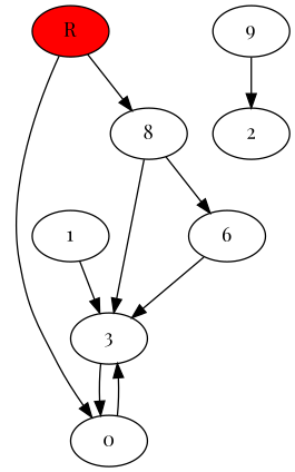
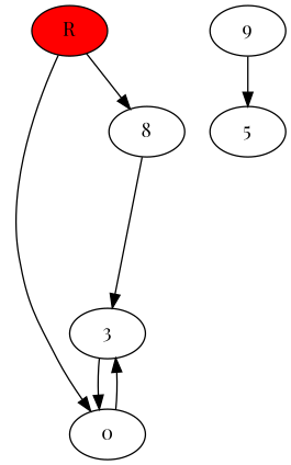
  digraph {
    fontname="Playfair Display"
    node [fontname="Playfair Display"]
    edge [fontname="Playfair Display"]
-   1
    3
    n3 [label=0]
-   6
    9
-   5 [label=2]
+   5
    8
    R [fillcolor="#ff0000" style=filled]
-   1 -> 3
    3 -> n3
    n3 -> 3
-   6 -> 3
    9 -> 5
    8 -> 3
-   8 -> 6
    R -> n3
    R -> 8
  }
